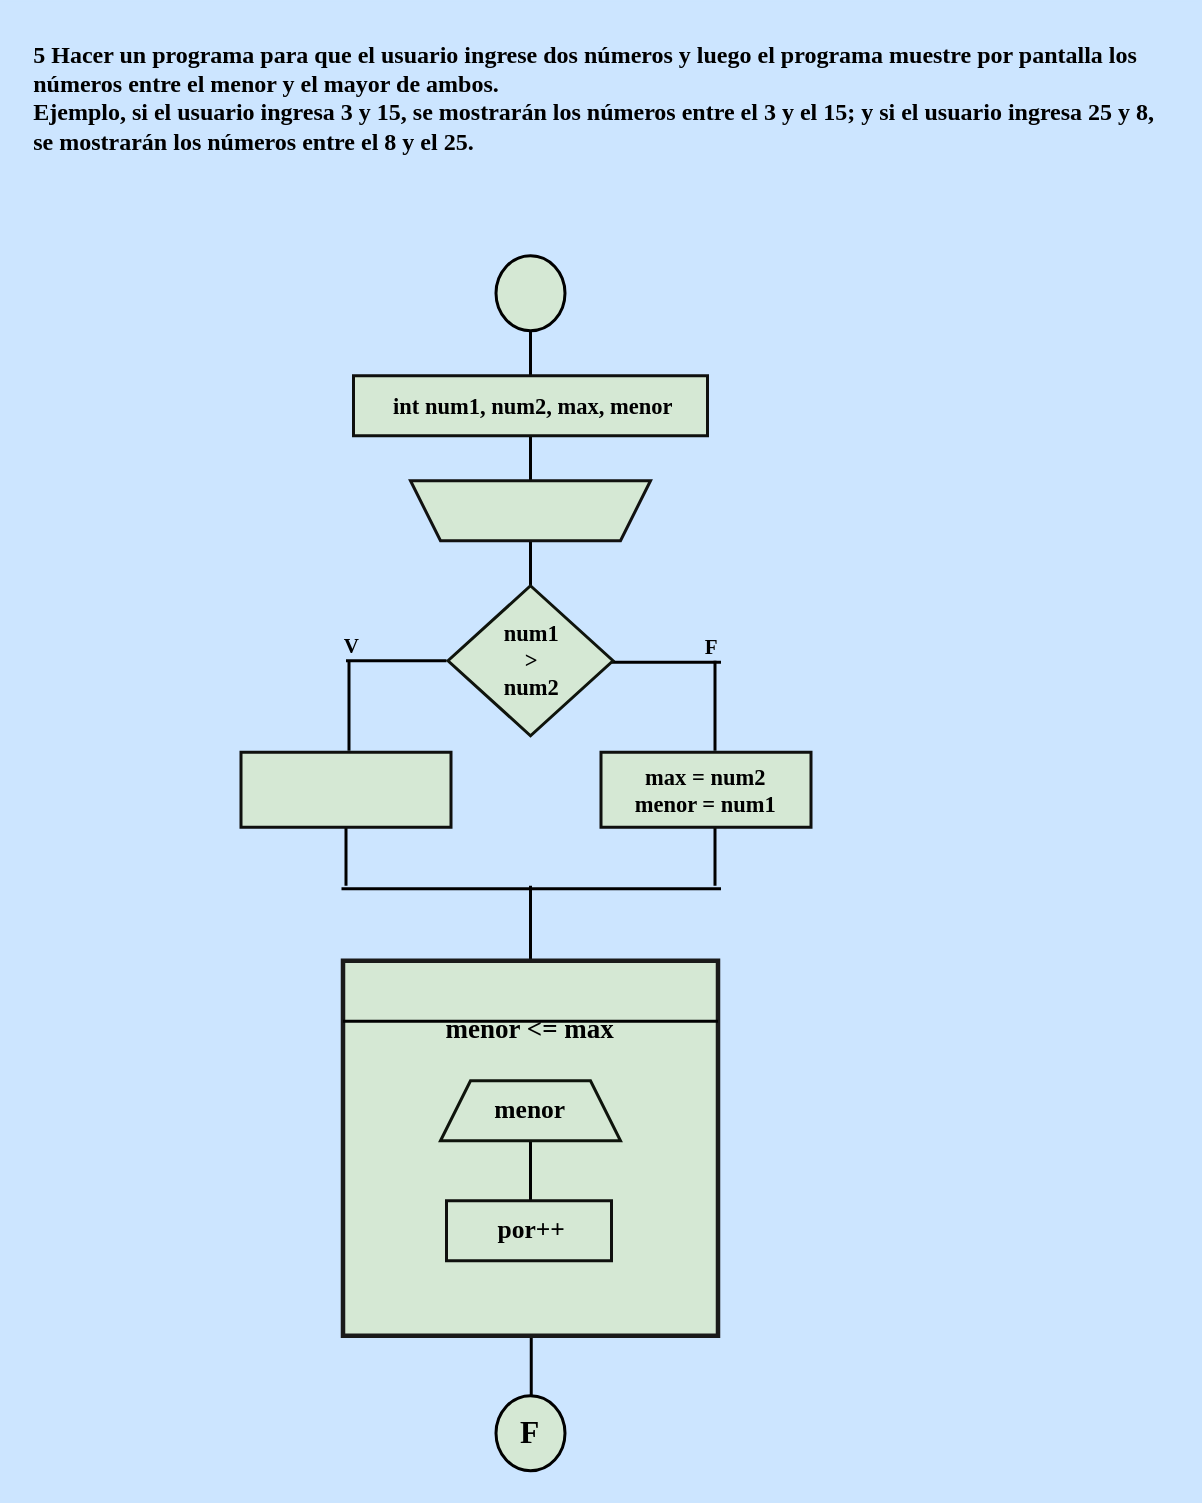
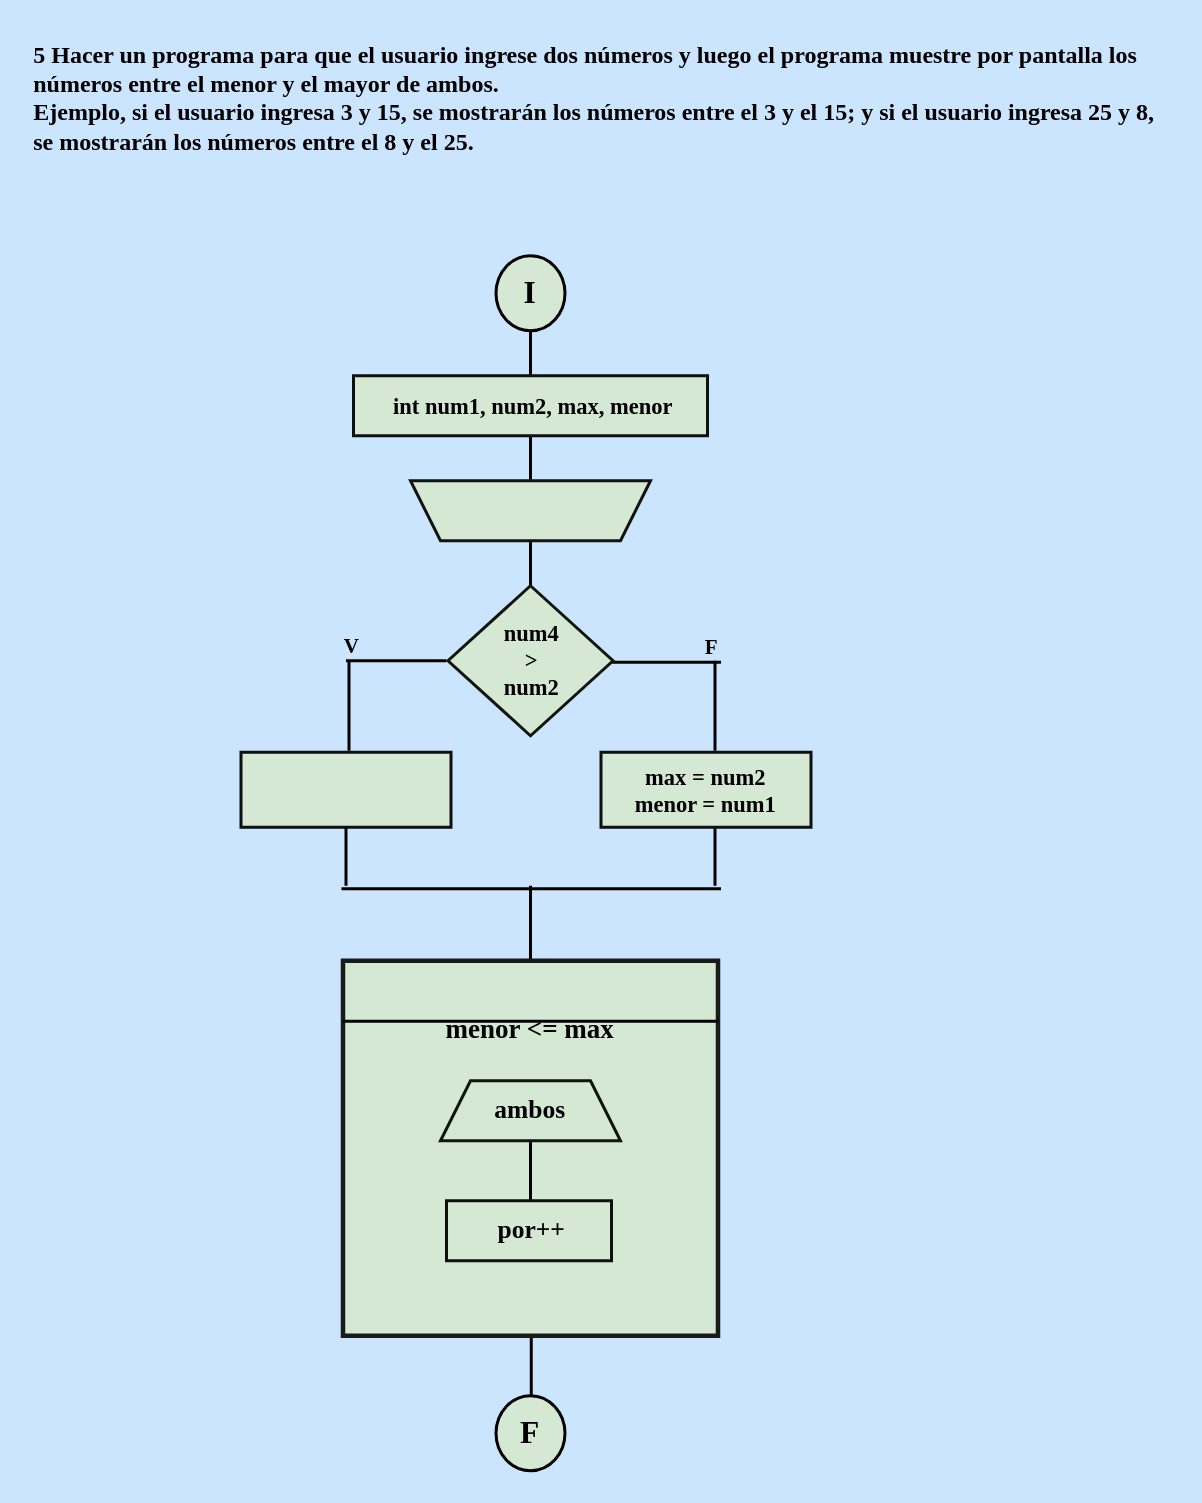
  <mxCell id="0" />
  <mxCell id="1" parent="0" />
  <mxCell id="2" value="&lt;b style=&quot;font-size: 16px;&quot;&gt;&lt;font style=&quot;font-size: 16px;&quot; color=&quot;#000000&quot; face=&quot;Comic Sans MS&quot;&gt;5 Hacer un programa para que el usuario ingrese dos números y luego el programa muestre por pantalla los números entre el menor y el mayor de ambos.&amp;nbsp;&lt;/font&gt;&lt;/b&gt;&lt;div&gt;&lt;b style=&quot;font-size: 16px;&quot;&gt;&lt;font style=&quot;font-size: 16px;&quot; color=&quot;#000000&quot; face=&quot;Comic Sans MS&quot;&gt;Ejemplo, si el usuario ingresa 3 y 15, se mostrarán los números entre el 3 y el 15; y si el usuario ingresa 25 y 8, se mostrarán los números entre el 8 y el 25.&lt;/font&gt;&lt;/b&gt;&lt;/div&gt;" style="text;whiteSpace=wrap;html=1;fontFamily=Architects Daughter;fontSource=https%3A%2F%2Ffonts.googleapis.com%2Fcss%3Ffamily%3DArchitects%2BDaughter;" vertex="1" parent="1"><mxGeometry x="20" y="20" width="759" height="100" as="geometry" /></mxCell>
  <mxCell id="3" value="" style="group;aspect=fixed;strokeWidth=2;strokeColor=#080808;fillColor=none;container=0;" vertex="1" connectable="0" parent="1"><mxGeometry x="228" y="640" width="250" height="250" as="geometry" /></mxCell>
  <mxCell id="4" value="" style="line;strokeWidth=2;direction=south;html=1;hachureGap=4;fontFamily=Architects Daughter;fontSource=https://fonts.googleapis.com/css?family=Architects+Daughter;strokeColor=#000000;container=0;" vertex="1" parent="1"><mxGeometry x="348" y="290" width="10" height="30" as="geometry" /></mxCell>
  <mxCell id="5" value="" style="line;strokeWidth=2;direction=south;html=1;hachureGap=4;fontFamily=Architects Daughter;fontSource=https://fonts.googleapis.com/css?family=Architects+Daughter;strokeColor=#000000;container=0;" vertex="1" parent="1"><mxGeometry x="348" y="220" width="10" height="30" as="geometry" /></mxCell>
  <mxCell id="6" value="" style="line;strokeWidth=2;direction=south;html=1;hachureGap=4;fontFamily=Architects Daughter;fontSource=https://fonts.googleapis.com/css?family=Architects+Daughter;strokeColor=#000000;container=0;" vertex="1" parent="1"><mxGeometry x="348" y="360" width="10" height="30" as="geometry" /></mxCell>
  <mxCell id="7" value="" style="line;strokeWidth=2;direction=south;html=1;hachureGap=4;fontFamily=Architects Daughter;fontSource=https://fonts.googleapis.com/css?family=Architects+Daughter;strokeColor=#000000;container=0;" vertex="1" parent="1"><mxGeometry x="225" y="551" width="10" height="39" as="geometry" /></mxCell>
  <mxCell id="8" value="" style="line;strokeWidth=2;direction=south;html=1;hachureGap=4;fontFamily=Architects Daughter;fontSource=https://fonts.googleapis.com/css?family=Architects+Daughter;strokeColor=#000000;container=0;" vertex="1" parent="1"><mxGeometry x="348" y="590" width="10" height="50" as="geometry" /></mxCell>
  <mxCell id="9" value="" style="line;strokeWidth=2;direction=south;html=1;hachureGap=4;fontFamily=Architects Daughter;fontSource=https://fonts.googleapis.com/css?family=Architects+Daughter;strokeColor=#000000;container=0;" vertex="1" parent="1"><mxGeometry x="471" y="551" width="10" height="39" as="geometry" /></mxCell>
  <mxCell id="10" value="" style="line;strokeWidth=2;direction=south;html=1;hachureGap=4;fontFamily=Architects Daughter;fontSource=https://fonts.googleapis.com/css?family=Architects+Daughter;strokeColor=#000000;container=0;" vertex="1" parent="1"><mxGeometry x="471" y="440" width="10" height="60" as="geometry" /></mxCell>
  <mxCell id="11" value="" style="line;strokeWidth=2;direction=south;html=1;hachureGap=4;fontFamily=Architects Daughter;fontSource=https://fonts.googleapis.com/css?family=Architects+Daughter;strokeColor=#000000;container=0;" vertex="1" parent="1"><mxGeometry x="227" y="440" width="10" height="60" as="geometry" /></mxCell>
  <mxCell id="12" value="" style="line;strokeWidth=2;html=1;perimeter=backbonePerimeter;points=[];outlineConnect=0;hachureGap=4;fontFamily=Architects Daughter;fontSource=https://fonts.googleapis.com/css?family=Architects+Daughter;strokeColor=#000000;container=0;" vertex="1" parent="1"><mxGeometry x="230" y="435" width="67" height="10" as="geometry" /></mxCell>
  <mxCell id="13" value="" style="line;strokeWidth=2;html=1;perimeter=backbonePerimeter;points=[];outlineConnect=0;hachureGap=4;fontFamily=Architects Daughter;fontSource=https://fonts.googleapis.com/css?family=Architects+Daughter;strokeColor=#000000;container=0;" vertex="1" parent="1"><mxGeometry x="407" y="436" width="73" height="10" as="geometry" /></mxCell>
  <mxCell id="14" value="" style="line;strokeWidth=2;html=1;perimeter=backbonePerimeter;points=[];outlineConnect=0;hachureGap=4;fontFamily=Architects Daughter;fontSource=https://fonts.googleapis.com/css?family=Architects+Daughter;strokeColor=#000000;container=0;" vertex="1" parent="1"><mxGeometry x="227" y="587" width="253" height="10" as="geometry" /></mxCell>
  <mxCell id="15" value="" style="line;strokeWidth=2;direction=south;html=1;hachureGap=4;fontFamily=Architects Daughter;fontSource=https://fonts.googleapis.com/css?family=Architects+Daughter;strokeColor=#000000;container=0;" vertex="1" parent="1"><mxGeometry x="348.5" y="890" width="10" height="40" as="geometry" /></mxCell>
  <mxCell id="16" value="&lt;b&gt;&lt;font color=&quot;#000000&quot; style=&quot;font-size: 14px;&quot; face=&quot;Comic Sans MS&quot;&gt;V&lt;/font&gt;&lt;/b&gt;" style="text;strokeColor=none;align=center;fillColor=none;html=1;verticalAlign=middle;whiteSpace=wrap;rounded=0;fontFamily=Architects Daughter;fontSource=https%3A%2F%2Ffonts.googleapis.com%2Fcss%3Ffamily%3DArchitects%2BDaughter;container=0;" vertex="1" parent="1"><mxGeometry x="214" y="416" width="40" height="30" as="geometry" /></mxCell>
  <mxCell id="17" value="&lt;b&gt;&lt;font color=&quot;#000000&quot; style=&quot;font-size: 14px;&quot; face=&quot;Comic Sans MS&quot;&gt;F&lt;/font&gt;&lt;/b&gt;" style="text;strokeColor=none;align=center;fillColor=none;html=1;verticalAlign=middle;whiteSpace=wrap;rounded=0;fontFamily=Architects Daughter;fontSource=https://fonts.googleapis.com/css?family=Architects+Daughter;container=0;" vertex="1" parent="1"><mxGeometry x="449" y="412" width="50" height="40" as="geometry" /></mxCell>
  <mxCell id="18" value="" style="strokeWidth=2;html=1;shape=mxgraph.flowchart.start_2;whiteSpace=wrap;rounded=0;labelBackgroundColor=none;strokeColor=#000000;align=center;verticalAlign=middle;fontFamily=Helvetica;fontSize=12;fontColor=default;fillColor=#d5e8d4;container=0;" vertex="1" parent="1"><mxGeometry x="330" y="170" width="46" height="50" as="geometry" /></mxCell>
+ <mxCell id="19" value="&lt;b&gt;&lt;font style=&quot;font-size: 21px;&quot; color=&quot;#000000&quot; face=&quot;Comic Sans MS&quot;&gt;I&lt;/font&gt;&lt;/b&gt;" style="text;strokeColor=none;align=center;fillColor=none;html=1;verticalAlign=middle;whiteSpace=wrap;rounded=0;fontFamily=Architects Daughter;fontSource=https%3A%2F%2Ffonts.googleapis.com%2Fcss%3Ffamily%3DArchitects%2BDaughter;container=0;" vertex="1" parent="1"><mxGeometry x="333" y="175" width="40" height="40" as="geometry" /></mxCell>
  <mxCell id="20" value="" style="strokeWidth=2;html=1;shape=mxgraph.flowchart.start_2;whiteSpace=wrap;rounded=0;labelBackgroundColor=none;strokeColor=#000000;align=center;verticalAlign=middle;fontFamily=Helvetica;fontSize=12;fontColor=default;fillColor=#d5e8d4;container=0;" vertex="1" parent="1"><mxGeometry x="330" y="930" width="46" height="50" as="geometry" /></mxCell>
  <mxCell id="21" value="&lt;b&gt;&lt;font style=&quot;font-size: 21px;&quot; color=&quot;#000000&quot; face=&quot;Comic Sans MS&quot;&gt;F&lt;/font&gt;&lt;/b&gt;" style="text;strokeColor=none;align=center;fillColor=none;html=1;verticalAlign=middle;whiteSpace=wrap;rounded=0;fontFamily=Architects Daughter;fontSource=https://fonts.googleapis.com/css?family=Architects+Daughter;container=0;" vertex="1" parent="1"><mxGeometry x="333" y="935" width="40" height="40" as="geometry" /></mxCell>
  <mxCell id="22" value="" style="rounded=0;whiteSpace=wrap;html=1;labelBackgroundColor=none;strokeColor=#0f100e;strokeWidth=2;align=center;verticalAlign=middle;fontFamily=Helvetica;fontSize=12;fontColor=default;fillColor=#d5e8d4;container=0;" vertex="1" parent="1"><mxGeometry x="235" y="250" width="236" height="40" as="geometry" /></mxCell>
  <mxCell id="23" value="&lt;font size=&quot;1&quot; face=&quot;Comic Sans MS&quot; color=&quot;#000000&quot;&gt;&lt;b style=&quot;font-size: 15px;&quot;&gt;int num1, num2, max, menor&lt;/b&gt;&lt;/font&gt;" style="text;strokeColor=none;align=center;fillColor=none;html=1;verticalAlign=middle;whiteSpace=wrap;rounded=0;fontFamily=Architects Daughter;fontSource=https%3A%2F%2Ffonts.googleapis.com%2Fcss%3Ffamily%3DArchitects%2BDaughter;container=0;" vertex="1" parent="1"><mxGeometry x="249" y="260" width="212" height="20" as="geometry" /></mxCell>
  <mxCell id="24" value="" style="shape=trapezoid;perimeter=trapezoidPerimeter;whiteSpace=wrap;html=1;fixedSize=1;rounded=0;labelBackgroundColor=none;strokeColor=#121211;strokeWidth=2;align=center;verticalAlign=middle;fontFamily=Helvetica;fontSize=12;fontColor=default;fillColor=#d5e8d4;direction=west;container=0;" vertex="1" parent="1"><mxGeometry x="273" y="320" width="160" height="40" as="geometry"><mxRectangle x="-1020" y="-650" width="50" height="40" as="alternateBounds" /></mxGeometry></mxCell>
  <mxCell id="25" value="" style="rhombus;whiteSpace=wrap;html=1;rounded=0;labelBackgroundColor=none;strokeColor=#0F140C;strokeWidth=2;align=center;verticalAlign=middle;fontFamily=Helvetica;fontSize=12;fontColor=default;fillColor=#d5e8d4;container=0;" vertex="1" parent="1"><mxGeometry x="298" y="390" width="110" height="100" as="geometry" /></mxCell>
- <mxCell id="26" value="&lt;b style=&quot;font-size: 15px;&quot;&gt;&lt;font color=&quot;#000000&quot; style=&quot;font-size: 15px;&quot; face=&quot;Comic Sans MS&quot;&gt;num1&lt;/font&gt;&lt;/b&gt;&lt;div style=&quot;font-size: 15px;&quot;&gt;&lt;b style=&quot;background-color: initial;&quot;&gt;&lt;font color=&quot;#000000&quot; style=&quot;font-size: 15px;&quot; face=&quot;Comic Sans MS&quot;&gt;&amp;gt;&lt;/font&gt;&lt;/b&gt;&lt;div&gt;&lt;div&gt;&lt;b&gt;&lt;font color=&quot;#000000&quot; style=&quot;font-size: 15px;&quot; face=&quot;Comic Sans MS&quot;&gt;num2&lt;/font&gt;&lt;/b&gt;&lt;/div&gt;&lt;/div&gt;&lt;/div&gt;" style="text;strokeColor=none;align=center;fillColor=none;html=1;verticalAlign=middle;whiteSpace=wrap;rounded=0;fontFamily=Architects Daughter;fontSource=https://fonts.googleapis.com/css?family=Architects+Daughter;container=0;" vertex="1" parent="1"><mxGeometry x="329" y="409" width="50" height="60" as="geometry" /></mxCell>
+ <mxCell id="26" value="&lt;b style=&quot;font-size: 15px;&quot;&gt;&lt;font color=&quot;#000000&quot; style=&quot;font-size: 15px;&quot; face=&quot;Comic Sans MS&quot;&gt;num4&lt;/font&gt;&lt;/b&gt;&lt;div style=&quot;font-size: 15px;&quot;&gt;&lt;b style=&quot;background-color: initial;&quot;&gt;&lt;font color=&quot;#000000&quot; style=&quot;font-size: 15px;&quot; face=&quot;Comic Sans MS&quot;&gt;&amp;gt;&lt;/font&gt;&lt;/b&gt;&lt;div&gt;&lt;div&gt;&lt;b&gt;&lt;font color=&quot;#000000&quot; style=&quot;font-size: 15px;&quot; face=&quot;Comic Sans MS&quot;&gt;num2&lt;/font&gt;&lt;/b&gt;&lt;/div&gt;&lt;/div&gt;&lt;/div&gt;" style="text;strokeColor=none;align=center;fillColor=none;html=1;verticalAlign=middle;whiteSpace=wrap;rounded=0;fontFamily=Architects Daughter;fontSource=https://fonts.googleapis.com/css?family=Architects+Daughter;container=0;" vertex="1" parent="1"><mxGeometry x="329" y="409" width="50" height="60" as="geometry" /></mxCell>
  <mxCell id="27" value="" style="rounded=0;whiteSpace=wrap;html=1;labelBackgroundColor=none;strokeColor=#0f100e;strokeWidth=2;align=center;verticalAlign=middle;fontFamily=Helvetica;fontSize=12;fontColor=default;fillColor=#d5e8d4;container=0;" vertex="1" parent="1"><mxGeometry x="160" y="501" width="140" height="50" as="geometry" /></mxCell>
  <mxCell id="28" value="" style="rounded=0;whiteSpace=wrap;html=1;labelBackgroundColor=none;strokeColor=#0f100e;strokeWidth=2;align=center;verticalAlign=middle;fontFamily=Helvetica;fontSize=12;fontColor=default;fillColor=#d5e8d4;container=0;" vertex="1" parent="1"><mxGeometry x="400" y="501" width="140" height="50" as="geometry" /></mxCell>
  <mxCell id="29" value="&lt;b&gt;&lt;font style=&quot;font-size: 15px;&quot; color=&quot;#000000&quot; face=&quot;Comic Sans MS&quot;&gt;max = num2&lt;/font&gt;&lt;/b&gt;&lt;div&gt;&lt;b&gt;&lt;font style=&quot;font-size: 15px;&quot; color=&quot;#000000&quot; face=&quot;Comic Sans MS&quot;&gt;menor = num1&lt;/font&gt;&lt;/b&gt;&lt;/div&gt;" style="text;strokeColor=none;align=center;fillColor=none;html=1;verticalAlign=middle;whiteSpace=wrap;rounded=0;fontFamily=Architects Daughter;fontSource=https://fonts.googleapis.com/css?family=Architects+Daughter;container=0;" vertex="1" parent="1"><mxGeometry x="410" y="501" width="120" height="50" as="geometry" /></mxCell>
  <mxCell id="30" value="" style="whiteSpace=wrap;html=1;aspect=fixed;rounded=0;labelBackgroundColor=none;strokeColor=#1A1A1A;strokeWidth=3;align=center;verticalAlign=middle;fontFamily=Helvetica;fontSize=12;fontColor=default;fillColor=#d5e8d4;container=0;" vertex="1" parent="1"><mxGeometry x="228" y="640" width="250" height="250" as="geometry" /></mxCell>
  <mxCell id="31" value="" style="edgeStyle=none;orthogonalLoop=1;jettySize=auto;html=1;rounded=0;strokeColor=#000000;fontFamily=Helvetica;fontSize=12;fontColor=default;fillColor=#B2C9AB;startArrow=none;startFill=0;endArrow=none;endFill=0;endSize=7;strokeWidth=2;" edge="1" parent="1"><mxGeometry width="80" relative="1" as="geometry"><mxPoint x="478" y="680.323" as="sourcePoint" /><mxPoint x="228" y="680.323" as="targetPoint" /><Array as="points" /></mxGeometry></mxCell>
  <mxCell id="32" value="&lt;b&gt;&lt;font style=&quot;font-size: 18px;&quot; color=&quot;#000000&quot; face=&quot;Comic Sans MS&quot;&gt;menor &amp;lt;= max&lt;/font&gt;&lt;/b&gt;" style="text;strokeColor=none;align=center;fillColor=none;html=1;verticalAlign=middle;whiteSpace=wrap;rounded=0;fontFamily=Architects Daughter;fontSource=https%3A%2F%2Ffonts.googleapis.com%2Fcss%3Ffamily%3DArchitects%2BDaughter;container=0;" vertex="1" parent="1"><mxGeometry x="283" y="671" width="140" height="30" as="geometry" /></mxCell>
  <mxCell id="33" value="" style="line;strokeWidth=2;direction=south;html=1;hachureGap=4;fontFamily=Architects Daughter;fontSource=https://fonts.googleapis.com/css?family=Architects+Daughter;strokeColor=#000000;container=0;" vertex="1" parent="1"><mxGeometry x="348" y="760" width="10" height="40" as="geometry" /></mxCell>
  <mxCell id="34" value="" style="shape=trapezoid;perimeter=trapezoidPerimeter;whiteSpace=wrap;html=1;fixedSize=1;rounded=0;labelBackgroundColor=none;strokeColor=#0F140C;strokeWidth=2;align=center;verticalAlign=middle;fontFamily=Helvetica;fontSize=12;fontColor=default;fillColor=#d5e8d4;container=0;" vertex="1" parent="1"><mxGeometry x="293" y="720" width="120" height="40" as="geometry" /></mxCell>
- <mxCell id="35" value="&lt;b&gt;&lt;font style=&quot;font-size: 17px;&quot; color=&quot;#000000&quot; face=&quot;Comic Sans MS&quot;&gt;menor&lt;/font&gt;&lt;/b&gt;" style="text;strokeColor=none;align=center;fillColor=none;html=1;verticalAlign=middle;whiteSpace=wrap;rounded=0;fontFamily=Architects Daughter;fontSource=https%3A%2F%2Ffonts.googleapis.com%2Fcss%3Ffamily%3DArchitects%2BDaughter;container=0;" vertex="1" parent="1"><mxGeometry x="298" y="720" width="110" height="40" as="geometry" /></mxCell>
+ <mxCell id="35" value="&lt;b&gt;&lt;font style=&quot;font-size: 17px;&quot; color=&quot;#000000&quot; face=&quot;Comic Sans MS&quot;&gt;ambos&lt;/font&gt;&lt;/b&gt;" style="text;strokeColor=none;align=center;fillColor=none;html=1;verticalAlign=middle;whiteSpace=wrap;rounded=0;fontFamily=Architects Daughter;fontSource=https%3A%2F%2Ffonts.googleapis.com%2Fcss%3Ffamily%3DArchitects%2BDaughter;container=0;" vertex="1" parent="1"><mxGeometry x="298" y="720" width="110" height="40" as="geometry" /></mxCell>
  <mxCell id="36" value="" style="rounded=0;whiteSpace=wrap;html=1;labelBackgroundColor=none;strokeColor=#0f100e;strokeWidth=2;align=center;verticalAlign=middle;fontFamily=Helvetica;fontSize=12;fontColor=default;fillColor=#d5e8d4;container=0;" vertex="1" parent="1"><mxGeometry x="297" y="800" width="110" height="40" as="geometry" /></mxCell>
  <mxCell id="37" value="&lt;b&gt;&lt;font style=&quot;font-size: 17px;&quot; color=&quot;#000000&quot; face=&quot;Comic Sans MS&quot;&gt;por++&lt;/font&gt;&lt;/b&gt;" style="text;strokeColor=none;align=center;fillColor=none;html=1;verticalAlign=middle;whiteSpace=wrap;rounded=0;fontFamily=Architects Daughter;fontSource=https://fonts.googleapis.com/css?family=Architects+Daughter;container=0;" vertex="1" parent="1"><mxGeometry x="299" y="800" width="110" height="40" as="geometry" /></mxCell>
